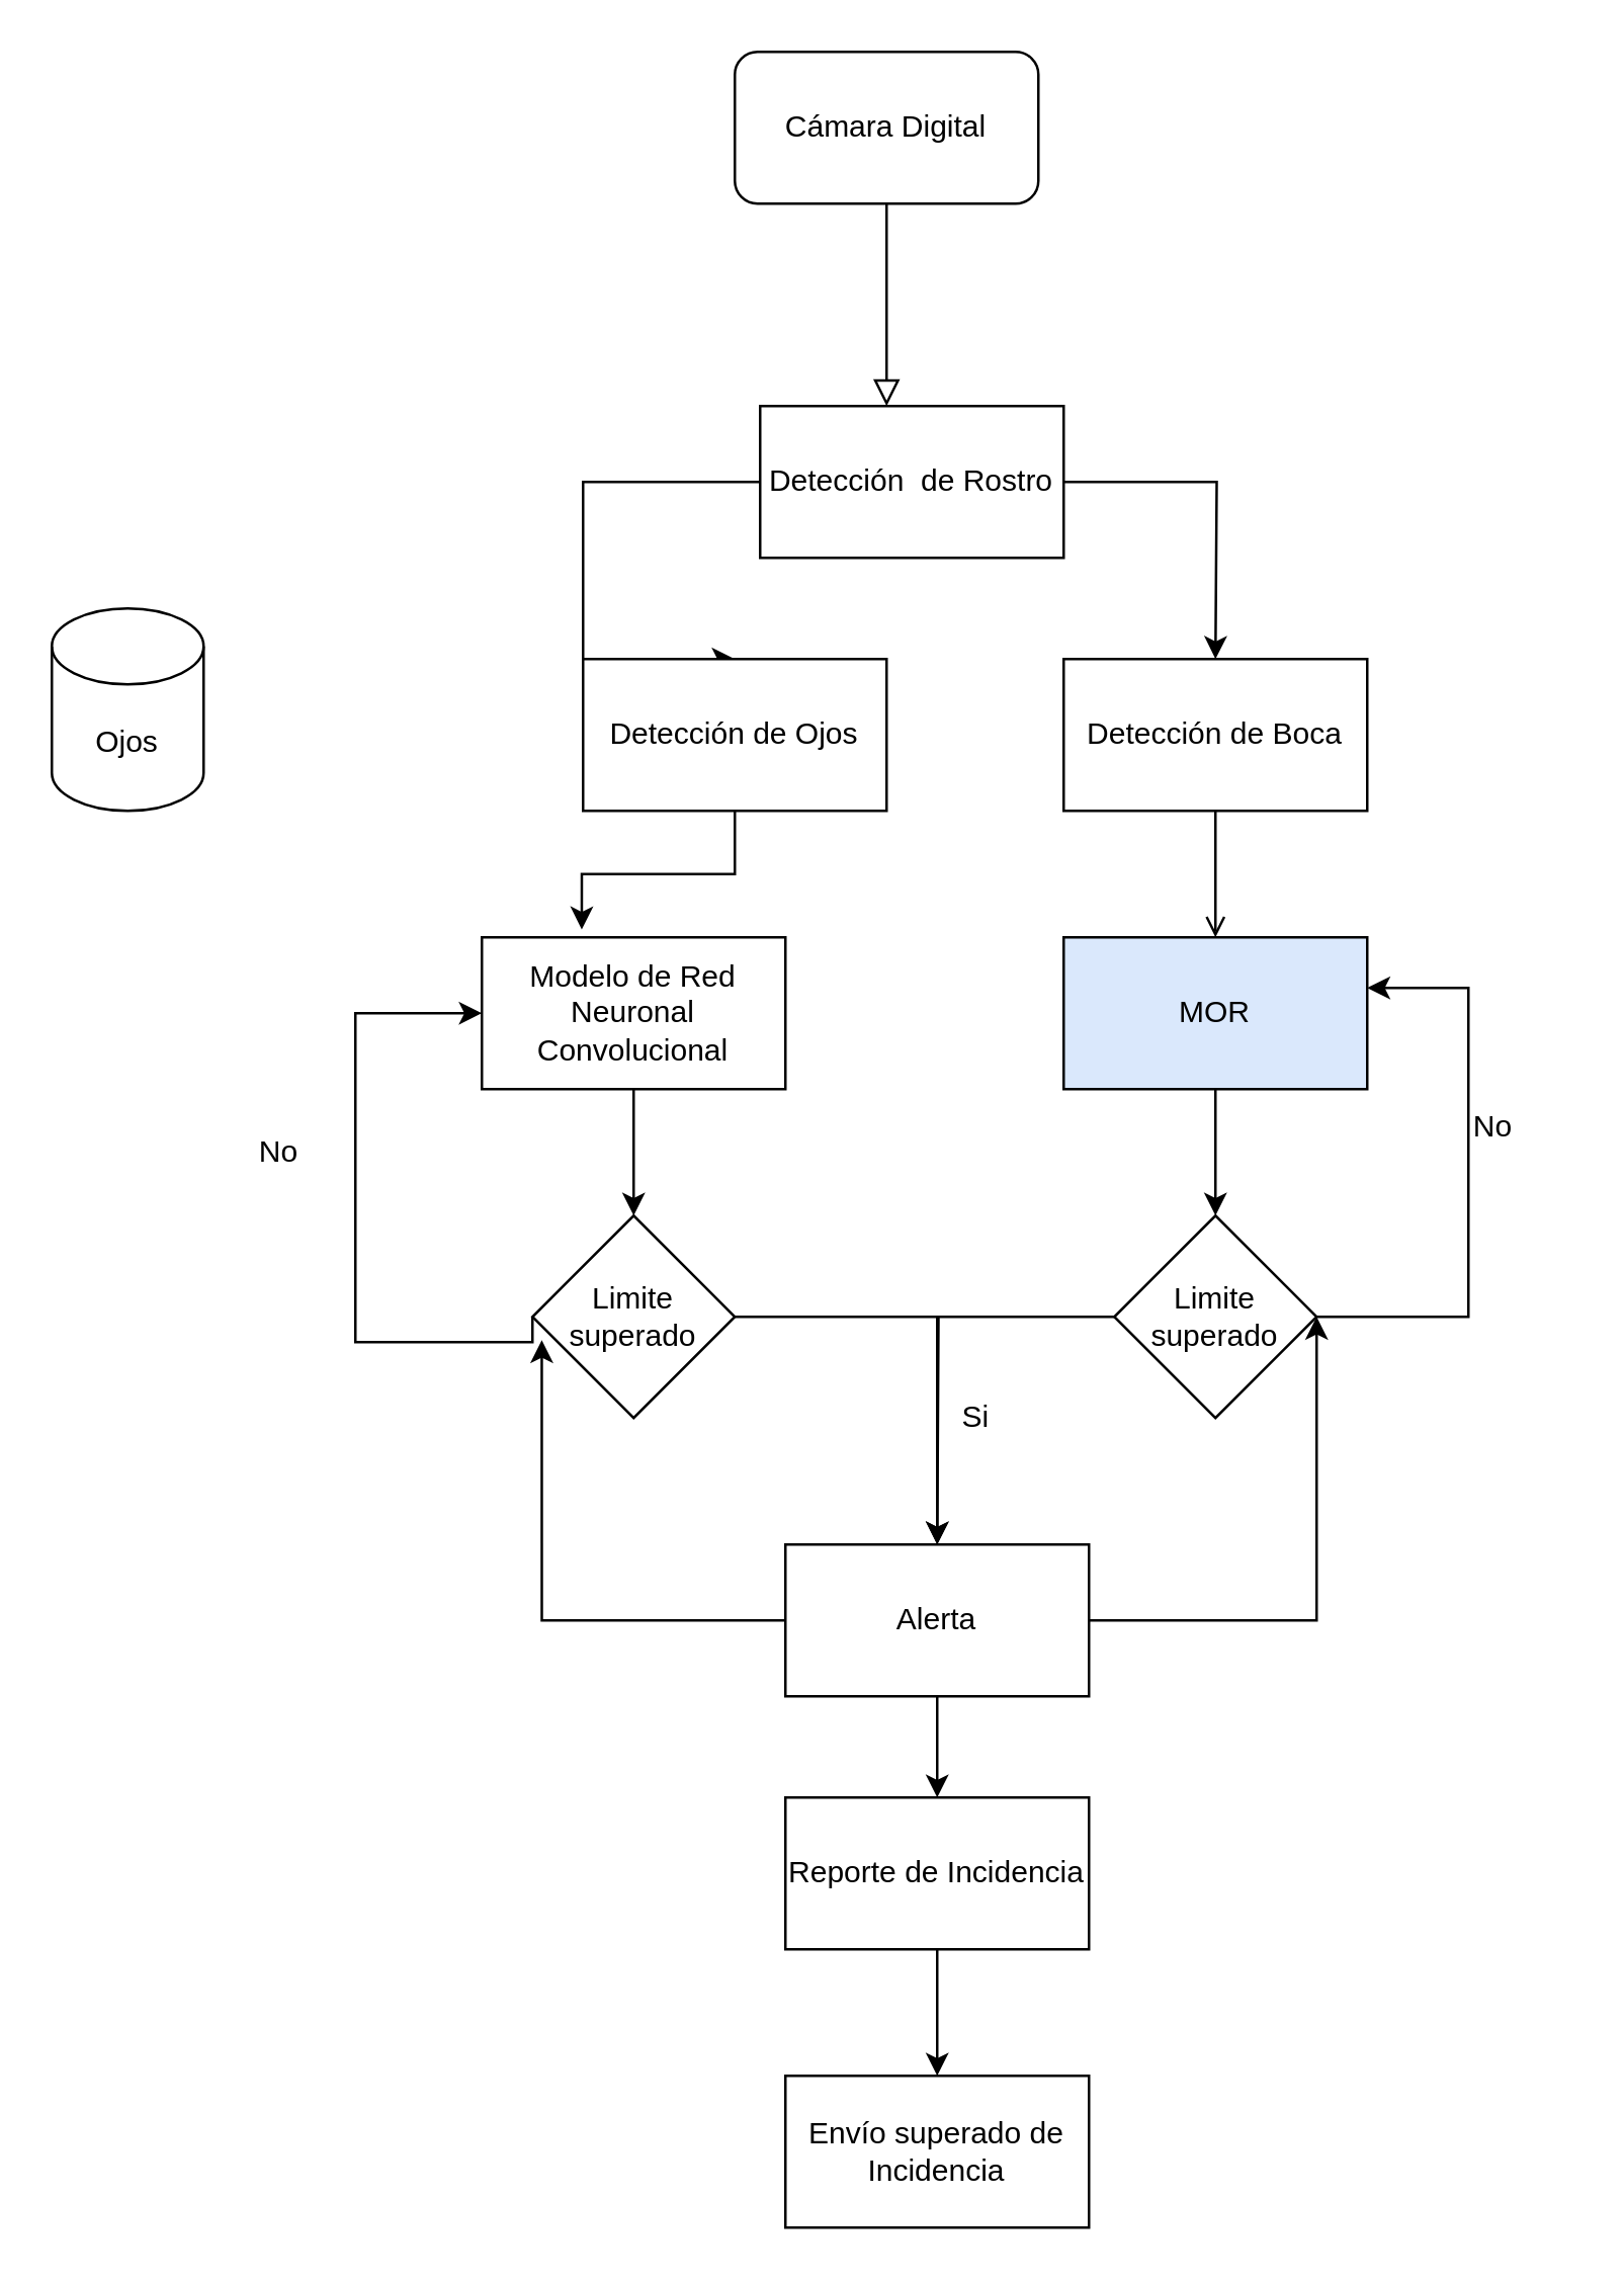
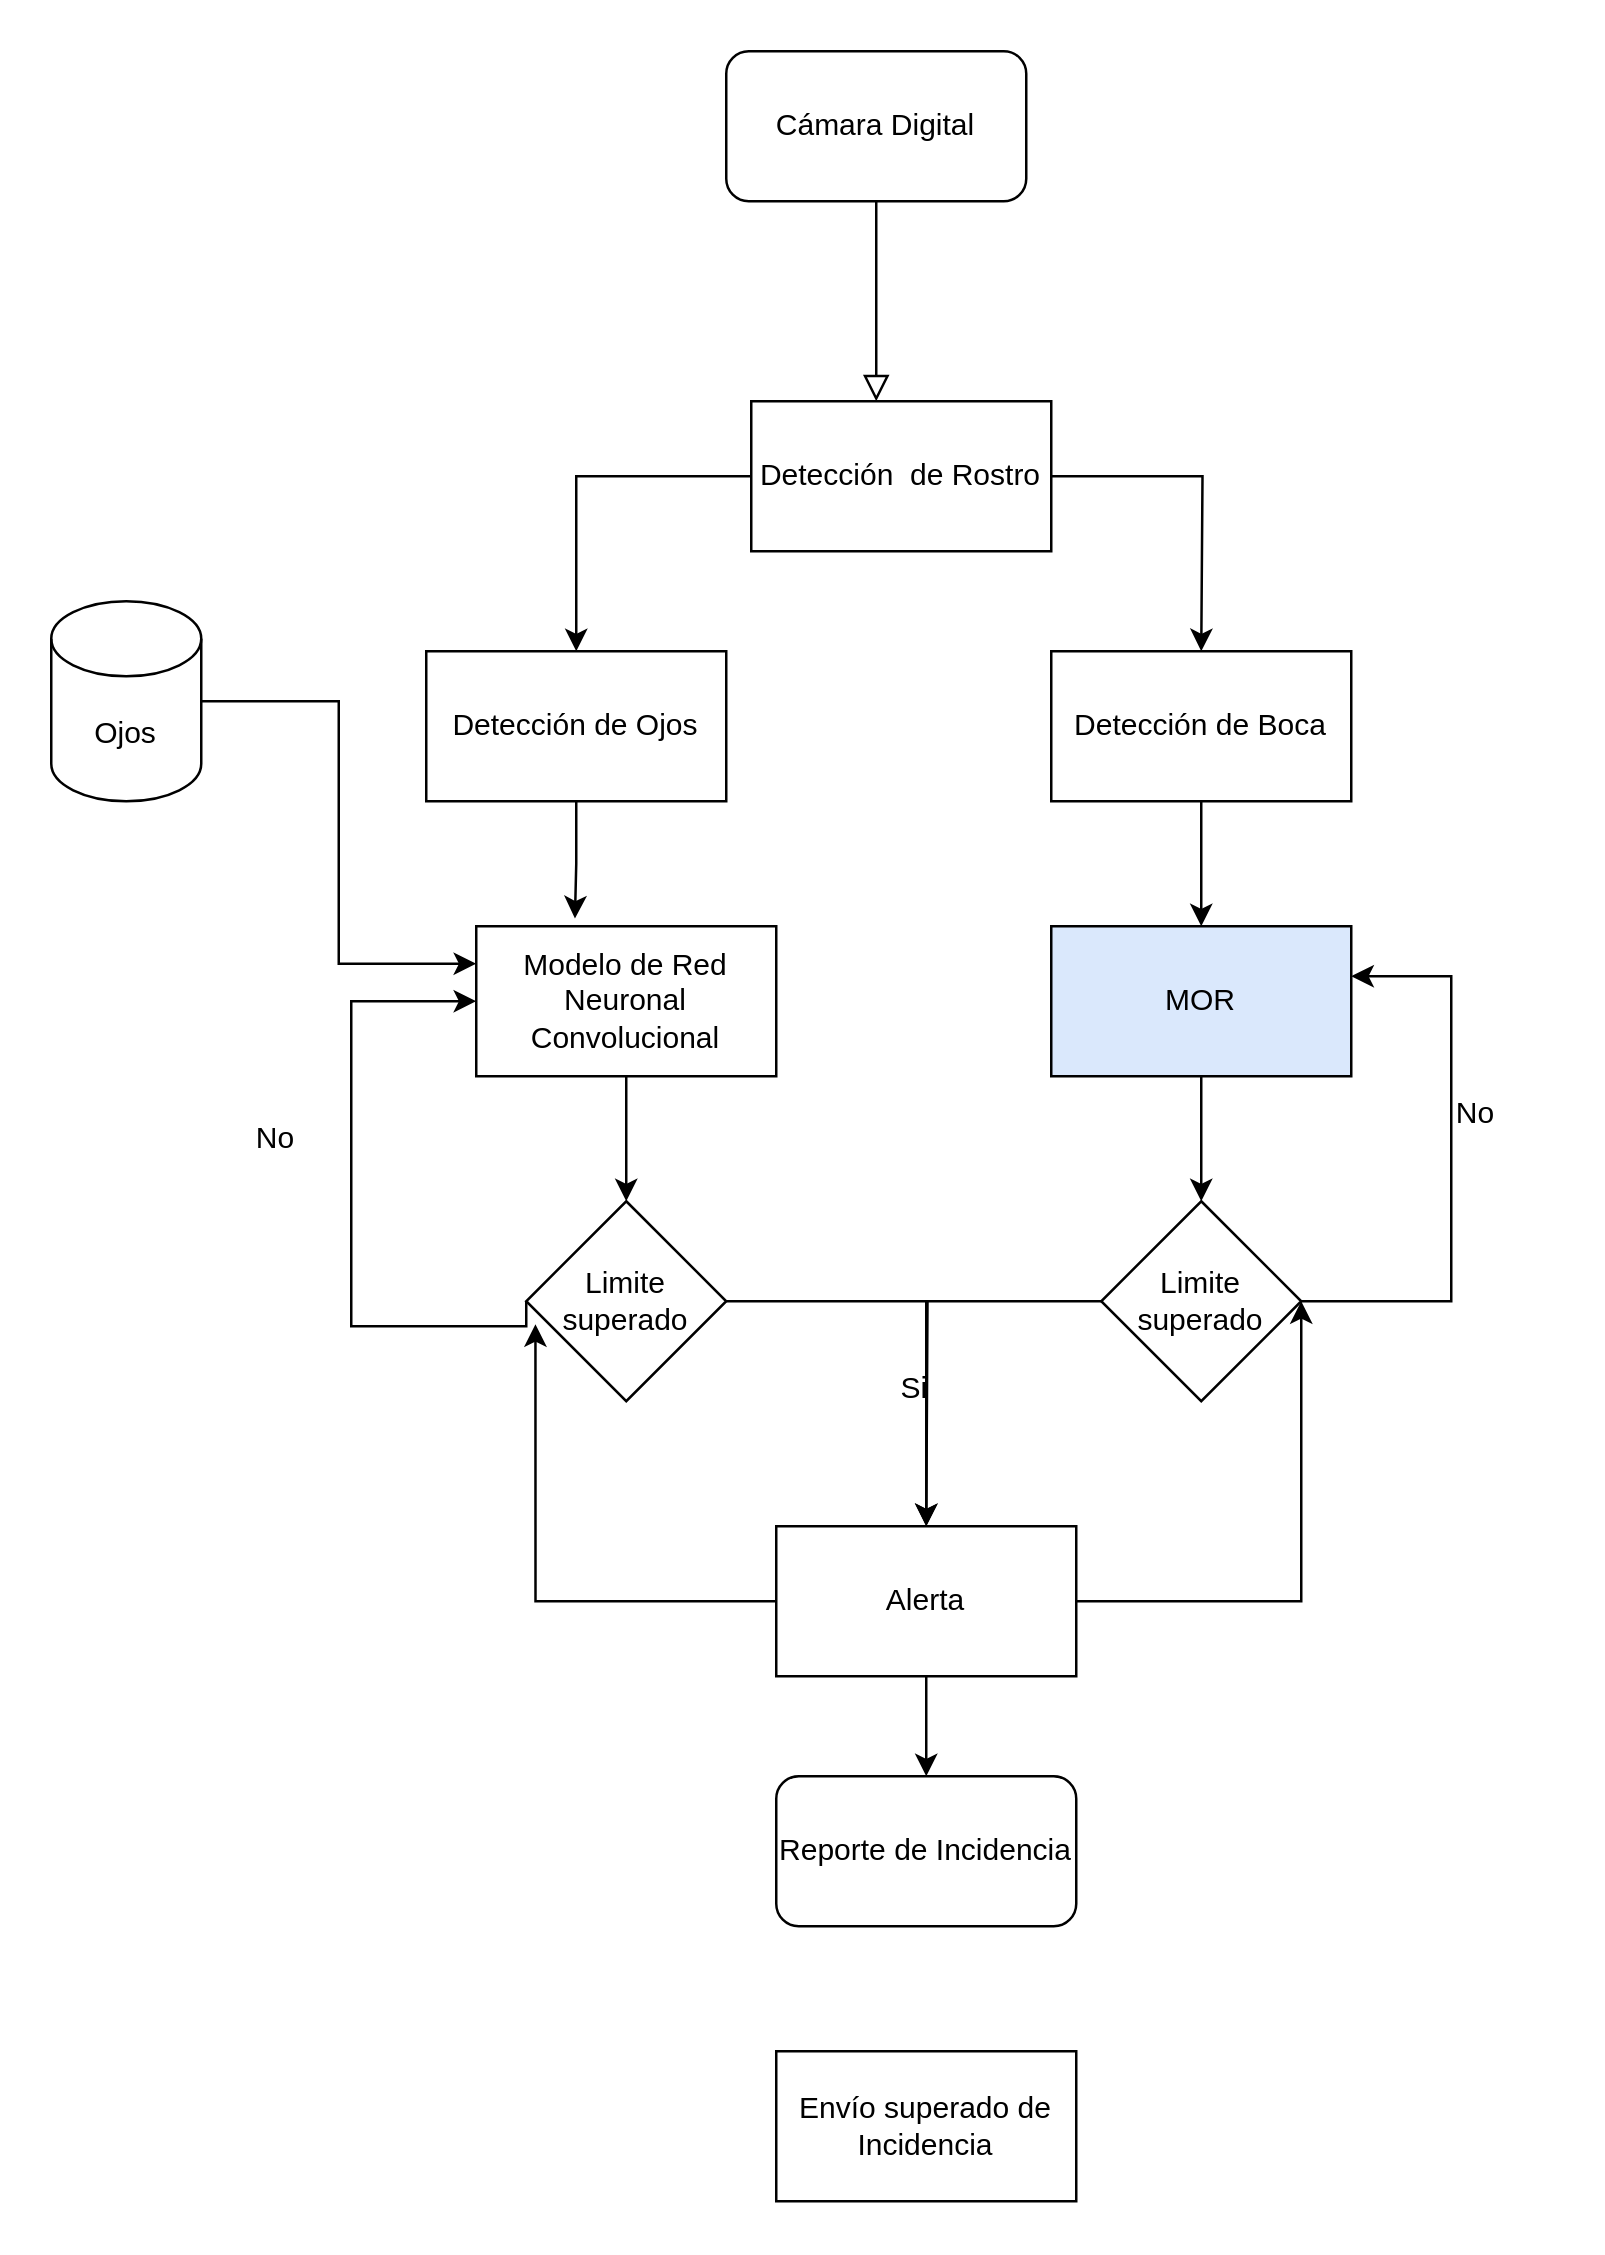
  <mxCell id="0" />
  <mxCell id="1" parent="0" />
  <mxCell id="2" value="" style="rounded=0;html=1;jettySize=auto;orthogonalLoop=1;fontSize=11;endArrow=block;endFill=0;endSize=8;strokeWidth=1;shadow=0;labelBackgroundColor=none;edgeStyle=orthogonalEdgeStyle;" parent="1" edge="1"><mxGeometry relative="1" as="geometry"><mxPoint x="350" y="80" as="sourcePoint" /><mxPoint x="350" y="160" as="targetPoint" /><Array as="points"><mxPoint x="350" y="130" /><mxPoint x="350" y="130" /></Array></mxGeometry></mxCell>
  <mxCell id="3" value="Cámara Digital" style="rounded=1;whiteSpace=wrap;html=1;" vertex="1" parent="1"><mxGeometry x="290" y="20" width="120" height="60" as="geometry" /></mxCell>
  <mxCell id="4" style="edgeStyle=orthogonalEdgeStyle;rounded=0;orthogonalLoop=1;jettySize=auto;html=1;" edge="1" parent="1" source="6"><mxGeometry relative="1" as="geometry"><mxPoint x="480" y="260" as="targetPoint" /></mxGeometry></mxCell>
  <mxCell id="5" style="edgeStyle=orthogonalEdgeStyle;rounded=0;orthogonalLoop=1;jettySize=auto;html=1;entryX=0.5;entryY=0;entryDx=0;entryDy=0;" edge="1" parent="1" source="6" target="8"><mxGeometry relative="1" as="geometry"><mxPoint x="230" y="250" as="targetPoint" /><Array as="points"><mxPoint x="230" y="190" /></Array></mxGeometry></mxCell>
  <mxCell id="6" value="Detección&amp;nbsp; de Rostro" style="rounded=0;whiteSpace=wrap;html=1;" vertex="1" parent="1"><mxGeometry x="300" y="160" width="120" height="60" as="geometry" /></mxCell>
  <mxCell id="7" style="edgeStyle=orthogonalEdgeStyle;rounded=0;orthogonalLoop=1;jettySize=auto;html=1;entryX=0.329;entryY=-0.052;entryDx=0;entryDy=0;entryPerimeter=0;" edge="1" parent="1" source="8" target="12"><mxGeometry relative="1" as="geometry" /></mxCell>
- <mxCell id="8" value="Detección de Ojos" style="rounded=0;whiteSpace=wrap;html=1;" vertex="1" parent="1"><mxGeometry x="230" y="260" width="120" height="60" as="geometry" /></mxCell>
- <mxCell id="9" style="edgeStyle=orthogonalEdgeStyle;rounded=0;orthogonalLoop=1;jettySize=auto;html=1;entryX=0.5;entryY=0;entryDx=0;entryDy=0;endArrow=open;" edge="1" parent="1" source="10" target="14"><mxGeometry relative="1" as="geometry" /></mxCell>
+ <mxCell id="8" value="Detección de Ojos" style="rounded=0;whiteSpace=wrap;html=1;" vertex="1" parent="1"><mxGeometry x="170" y="260" width="120" height="60" as="geometry" /></mxCell>
+ <mxCell id="9" style="edgeStyle=orthogonalEdgeStyle;rounded=0;orthogonalLoop=1;jettySize=auto;html=1;entryX=0.5;entryY=0;entryDx=0;entryDy=0;" edge="1" parent="1" source="10" target="14"><mxGeometry relative="1" as="geometry" /></mxCell>
  <mxCell id="10" value="Detección de Boca" style="rounded=0;whiteSpace=wrap;html=1;" vertex="1" parent="1"><mxGeometry x="420" y="260" width="120" height="60" as="geometry" /></mxCell>
  <mxCell id="11" style="edgeStyle=orthogonalEdgeStyle;rounded=0;orthogonalLoop=1;jettySize=auto;html=1;entryX=0.5;entryY=0;entryDx=0;entryDy=0;" edge="1" parent="1" source="12" target="20"><mxGeometry relative="1" as="geometry" /></mxCell>
  <mxCell id="12" value="Modelo de Red Neuronal Convolucional" style="rounded=0;whiteSpace=wrap;html=1;" vertex="1" parent="1"><mxGeometry x="190" y="370" width="120" height="60" as="geometry" /></mxCell>
  <mxCell id="13" style="edgeStyle=orthogonalEdgeStyle;rounded=0;orthogonalLoop=1;jettySize=auto;html=1;entryX=0.5;entryY=0;entryDx=0;entryDy=0;" edge="1" parent="1" source="14" target="17"><mxGeometry relative="1" as="geometry" /></mxCell>
  <mxCell id="14" value="MOR" style="rounded=0;whiteSpace=wrap;html=1;fillColor=#dae8fc;" vertex="1" parent="1"><mxGeometry x="420" y="370" width="120" height="60" as="geometry" /></mxCell>
  <mxCell id="15" style="edgeStyle=orthogonalEdgeStyle;rounded=0;orthogonalLoop=1;jettySize=auto;html=1;" edge="1" parent="1" source="17" target="26"><mxGeometry relative="1" as="geometry" /></mxCell>
  <mxCell id="16" style="edgeStyle=orthogonalEdgeStyle;rounded=0;orthogonalLoop=1;jettySize=auto;html=1;entryX=1;entryY=0.333;entryDx=0;entryDy=0;entryPerimeter=0;" edge="1" parent="1" source="17" target="14"><mxGeometry relative="1" as="geometry"><mxPoint x="550" y="390" as="targetPoint" /><Array as="points"><mxPoint x="580" y="520" /><mxPoint x="580" y="390" /></Array></mxGeometry></mxCell>
  <mxCell id="17" value="Limite superado" style="rhombus;whiteSpace=wrap;html=1;" vertex="1" parent="1"><mxGeometry x="440" y="480" width="80" height="80" as="geometry" /></mxCell>
  <mxCell id="18" style="edgeStyle=orthogonalEdgeStyle;rounded=0;orthogonalLoop=1;jettySize=auto;html=1;" edge="1" parent="1" source="20"><mxGeometry relative="1" as="geometry"><mxPoint x="370" y="610" as="targetPoint" /></mxGeometry></mxCell>
  <mxCell id="19" style="edgeStyle=orthogonalEdgeStyle;rounded=0;orthogonalLoop=1;jettySize=auto;html=1;entryX=0;entryY=0.5;entryDx=0;entryDy=0;exitX=0;exitY=0.5;exitDx=0;exitDy=0;" edge="1" parent="1" source="20" target="12"><mxGeometry relative="1" as="geometry"><mxPoint x="80" y="390" as="targetPoint" /><Array as="points"><mxPoint x="210" y="530" /><mxPoint x="140" y="530" /><mxPoint x="140" y="400" /></Array></mxGeometry></mxCell>
  <mxCell id="20" value="Limite superado" style="rhombus;whiteSpace=wrap;html=1;" vertex="1" parent="1"><mxGeometry x="210" y="480" width="80" height="80" as="geometry" /></mxCell>
+ <mxCell id="21" style="edgeStyle=orthogonalEdgeStyle;rounded=0;orthogonalLoop=1;jettySize=auto;html=1;entryX=0;entryY=0.25;entryDx=0;entryDy=0;" edge="1" parent="1" source="22" target="12"><mxGeometry relative="1" as="geometry" /></mxCell>
  <mxCell id="22" value="Ojos" style="shape=cylinder3;whiteSpace=wrap;html=1;boundedLbl=1;backgroundOutline=1;size=15;" vertex="1" parent="1"><mxGeometry x="20" y="240" width="60" height="80" as="geometry" /></mxCell>
  <mxCell id="23" style="edgeStyle=orthogonalEdgeStyle;rounded=0;orthogonalLoop=1;jettySize=auto;html=1;entryX=1;entryY=0.5;entryDx=0;entryDy=0;" edge="1" parent="1" source="26" target="17"><mxGeometry relative="1" as="geometry"><mxPoint x="530" y="530" as="targetPoint" /><Array as="points"><mxPoint x="520" y="640" /></Array></mxGeometry></mxCell>
  <mxCell id="24" style="edgeStyle=orthogonalEdgeStyle;rounded=0;orthogonalLoop=1;jettySize=auto;html=1;entryX=0.046;entryY=0.615;entryDx=0;entryDy=0;entryPerimeter=0;" edge="1" parent="1" source="26" target="20"><mxGeometry relative="1" as="geometry" /></mxCell>
  <mxCell id="25" style="edgeStyle=orthogonalEdgeStyle;rounded=0;orthogonalLoop=1;jettySize=auto;html=1;entryX=0.5;entryY=0;entryDx=0;entryDy=0;" edge="1" parent="1" source="26" target="28"><mxGeometry relative="1" as="geometry" /></mxCell>
  <mxCell id="26" value="Alerta" style="rounded=0;whiteSpace=wrap;html=1;" vertex="1" parent="1"><mxGeometry x="310" y="610" width="120" height="60" as="geometry" /></mxCell>
- <mxCell id="27" style="edgeStyle=orthogonalEdgeStyle;rounded=0;orthogonalLoop=1;jettySize=auto;html=1;entryX=0.5;entryY=0;entryDx=0;entryDy=0;" edge="1" parent="1" source="28" target="29"><mxGeometry relative="1" as="geometry" /></mxCell>
- <mxCell id="28" value="Reporte de Incidencia" style="rounded=0;whiteSpace=wrap;html=1;" vertex="1" parent="1"><mxGeometry x="310" y="710" width="120" height="60" as="geometry" /></mxCell>
+ <mxCell id="28" value="Reporte de Incidencia" style="whiteSpace=wrap;html=1;rounded=1;" vertex="1" parent="1"><mxGeometry x="310" y="710" width="120" height="60" as="geometry" /></mxCell>
  <mxCell id="29" value="Envío superado de Incidencia" style="rounded=0;whiteSpace=wrap;html=1;" vertex="1" parent="1"><mxGeometry x="310" y="820" width="120" height="60" as="geometry" /></mxCell>
- <mxCell id="30" value="Si" style="text;html=1;align=center;verticalAlign=middle;resizable=0;points=[];autosize=1;strokeColor=none;fillColor=none;" vertex="1" parent="1"><mxGeometry x="370" y="545" width="30" height="30" as="geometry" /></mxCell>
+ <mxCell id="30" value="Si" style="text;html=1;align=center;verticalAlign=middle;resizable=0;points=[];autosize=1;strokeColor=none;fillColor=none;" vertex="1" parent="1"><mxGeometry x="350" y="540" width="30" height="30" as="geometry" /></mxCell>
  <mxCell id="31" value="No" style="text;html=1;strokeColor=none;fillColor=none;align=center;verticalAlign=middle;whiteSpace=wrap;rounded=0;" vertex="1" parent="1"><mxGeometry x="560" y="430" width="60" height="30" as="geometry" /></mxCell>
  <mxCell id="32" value="No" style="text;html=1;strokeColor=none;fillColor=none;align=center;verticalAlign=middle;whiteSpace=wrap;rounded=0;" vertex="1" parent="1"><mxGeometry x="80" y="440" width="60" height="30" as="geometry" /></mxCell>
